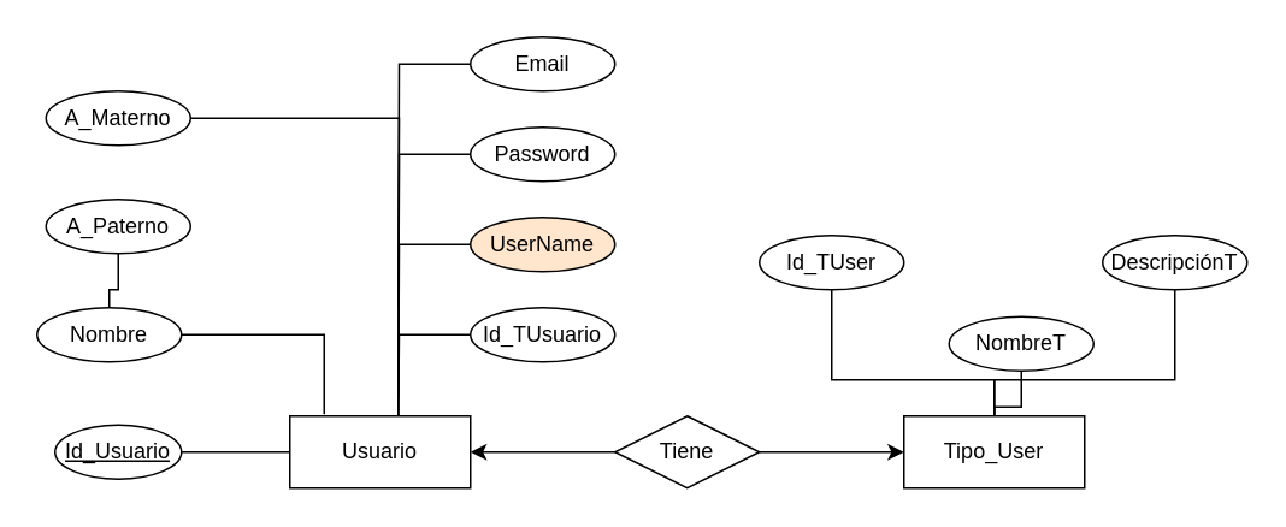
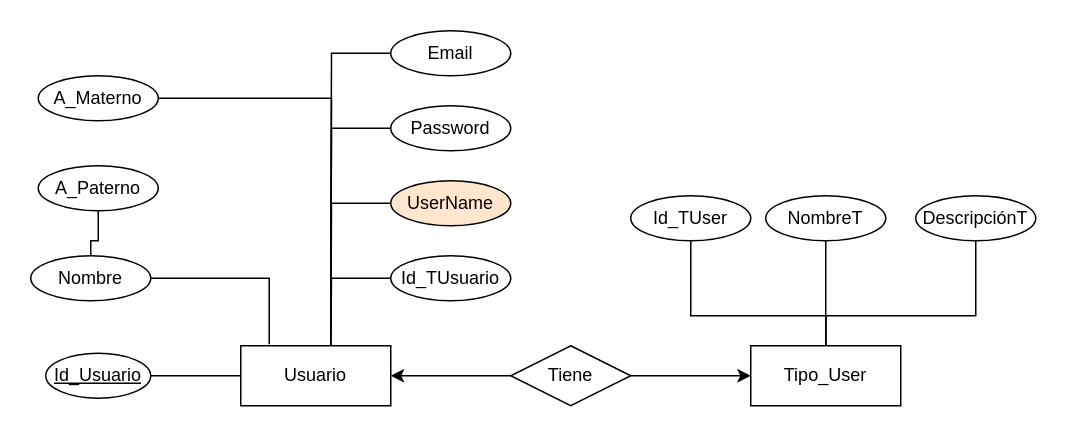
  <mxCell id="0" />
  <mxCell id="1" parent="0" />
  <mxCell id="2" value="Usuario" style="whiteSpace=wrap;html=1;align=center;fillColor=#FFFFFF;" vertex="1" parent="1"><mxGeometry x="160" y="230" width="100" height="40" as="geometry" /></mxCell>
  <mxCell id="3" value="" style="edgeStyle=orthogonalEdgeStyle;rounded=0;orthogonalLoop=1;jettySize=auto;html=1;endArrow=none;endFill=0;" edge="1" parent="1" source="4" target="2"><mxGeometry relative="1" as="geometry" /></mxCell>
  <mxCell id="4" value="Id_Usuario" style="ellipse;whiteSpace=wrap;html=1;align=center;fontStyle=4;" vertex="1" parent="1"><mxGeometry x="30" y="235" width="70" height="30" as="geometry" /></mxCell>
  <mxCell id="5" style="edgeStyle=orthogonalEdgeStyle;rounded=0;orthogonalLoop=1;jettySize=auto;html=1;entryX=0.19;entryY=-0.025;entryDx=0;entryDy=0;entryPerimeter=0;endArrow=none;endFill=0;" edge="1" parent="1" source="6" target="2"><mxGeometry relative="1" as="geometry" /></mxCell>
  <mxCell id="6" value="Nombre" style="ellipse;whiteSpace=wrap;html=1;align=center;" vertex="1" parent="1"><mxGeometry x="20" y="170" width="80" height="30" as="geometry" /></mxCell>
  <mxCell id="7" value="A_Materno" style="ellipse;whiteSpace=wrap;html=1;align=center;" vertex="1" parent="1"><mxGeometry x="25" y="50" width="80" height="30" as="geometry" /></mxCell>
  <mxCell id="8" style="edgeStyle=orthogonalEdgeStyle;rounded=0;orthogonalLoop=1;jettySize=auto;html=1;startArrow=none;startFill=0;endArrow=none;endFill=0;" edge="1" parent="1" source="9" target="6"><mxGeometry relative="1" as="geometry"><mxPoint x="220" y="220" as="targetPoint" /></mxGeometry></mxCell>
  <mxCell id="9" value="A_Paterno" style="ellipse;whiteSpace=wrap;html=1;align=center;" vertex="1" parent="1"><mxGeometry x="25" y="110" width="80" height="30" as="geometry" /></mxCell>
  <mxCell id="10" style="edgeStyle=orthogonalEdgeStyle;rounded=0;orthogonalLoop=1;jettySize=auto;html=1;endArrow=none;endFill=0;" edge="1" parent="1" source="7"><mxGeometry relative="1" as="geometry"><mxPoint x="220" y="230" as="targetPoint" /></mxGeometry></mxCell>
  <mxCell id="11" value="Password" style="ellipse;whiteSpace=wrap;html=1;align=center;" vertex="1" parent="1"><mxGeometry x="260" y="70" width="80" height="30" as="geometry" /></mxCell>
  <mxCell id="12" style="edgeStyle=orthogonalEdgeStyle;rounded=0;orthogonalLoop=1;jettySize=auto;html=1;endArrow=none;endFill=0;" edge="1" parent="1" source="13"><mxGeometry relative="1" as="geometry"><mxPoint x="220" y="230" as="targetPoint" /></mxGeometry></mxCell>
  <mxCell id="13" value="UserName" style="ellipse;whiteSpace=wrap;html=1;align=center;fillColor=#ffe6cc;" vertex="1" parent="1"><mxGeometry x="260" y="120" width="80" height="30" as="geometry" /></mxCell>
  <mxCell id="14" style="edgeStyle=orthogonalEdgeStyle;rounded=0;orthogonalLoop=1;jettySize=auto;html=1;endArrow=none;endFill=0;" edge="1" parent="1" source="15"><mxGeometry relative="1" as="geometry"><mxPoint x="220" y="170" as="targetPoint" /></mxGeometry></mxCell>
  <mxCell id="15" value="Email" style="ellipse;whiteSpace=wrap;html=1;align=center;" vertex="1" parent="1"><mxGeometry x="260" y="20" width="80" height="30" as="geometry" /></mxCell>
  <mxCell id="16" style="edgeStyle=orthogonalEdgeStyle;rounded=0;orthogonalLoop=1;jettySize=auto;html=1;endArrow=none;endFill=0;" edge="1" parent="1" source="17"><mxGeometry relative="1" as="geometry"><mxPoint x="220" y="230" as="targetPoint" /></mxGeometry></mxCell>
  <mxCell id="17" value="Id_TUsuario" style="ellipse;whiteSpace=wrap;html=1;align=center;" vertex="1" parent="1"><mxGeometry x="260" y="170" width="80" height="30" as="geometry" /></mxCell>
  <mxCell id="18" value="Tipo_User" style="whiteSpace=wrap;html=1;align=center;" vertex="1" parent="1"><mxGeometry x="500" y="230" width="100" height="40" as="geometry" /></mxCell>
  <mxCell id="19" style="edgeStyle=orthogonalEdgeStyle;rounded=0;orthogonalLoop=1;jettySize=auto;html=1;exitX=0;exitY=0.5;exitDx=0;exitDy=0;endArrow=none;endFill=0;" edge="1" parent="1" source="11"><mxGeometry relative="1" as="geometry"><mxPoint x="220" y="220" as="targetPoint" /></mxGeometry></mxCell>
  <mxCell id="20" style="edgeStyle=orthogonalEdgeStyle;rounded=0;orthogonalLoop=1;jettySize=auto;html=1;entryX=0.5;entryY=0;entryDx=0;entryDy=0;endArrow=none;endFill=0;" edge="1" parent="1" source="21" target="18"><mxGeometry relative="1" as="geometry"><Array as="points"><mxPoint x="650" y="210" /><mxPoint x="550" y="210" /></Array></mxGeometry></mxCell>
  <mxCell id="21" value="DescripciónT" style="ellipse;whiteSpace=wrap;html=1;align=center;" vertex="1" parent="1"><mxGeometry x="610" y="130" width="80" height="30" as="geometry" /></mxCell>
  <mxCell id="22" style="edgeStyle=orthogonalEdgeStyle;rounded=0;orthogonalLoop=1;jettySize=auto;html=1;entryX=0.5;entryY=0;entryDx=0;entryDy=0;endArrow=none;endFill=0;" edge="1" parent="1" source="23" target="18"><mxGeometry relative="1" as="geometry" /></mxCell>
- <mxCell id="23" value="NombreT" style="ellipse;whiteSpace=wrap;html=1;align=center;" vertex="1" parent="1"><mxGeometry x="525" y="175" width="80" height="30" as="geometry" /></mxCell>
+ <mxCell id="23" value="NombreT" style="ellipse;whiteSpace=wrap;html=1;align=center;" vertex="1" parent="1"><mxGeometry x="510" y="130" width="80" height="30" as="geometry" /></mxCell>
  <mxCell id="24" style="edgeStyle=orthogonalEdgeStyle;rounded=0;orthogonalLoop=1;jettySize=auto;html=1;exitX=0.5;exitY=1;exitDx=0;exitDy=0;entryX=0.5;entryY=0;entryDx=0;entryDy=0;endArrow=none;endFill=0;" edge="1" parent="1" source="25" target="18"><mxGeometry relative="1" as="geometry"><Array as="points"><mxPoint x="460" y="210" /><mxPoint x="550" y="210" /></Array></mxGeometry></mxCell>
  <mxCell id="25" value="Id_TUser" style="ellipse;whiteSpace=wrap;html=1;align=center;" vertex="1" parent="1"><mxGeometry x="420" y="130" width="80" height="30" as="geometry" /></mxCell>
  <mxCell id="26" style="edgeStyle=orthogonalEdgeStyle;rounded=0;orthogonalLoop=1;jettySize=auto;html=1;entryX=0;entryY=0.5;entryDx=0;entryDy=0;" edge="1" parent="1" source="28" target="18"><mxGeometry relative="1" as="geometry" /></mxCell>
  <mxCell id="27" style="edgeStyle=orthogonalEdgeStyle;rounded=0;orthogonalLoop=1;jettySize=auto;html=1;entryX=1;entryY=0.5;entryDx=0;entryDy=0;" edge="1" parent="1" source="28" target="2"><mxGeometry relative="1" as="geometry" /></mxCell>
  <mxCell id="28" value="Tiene" style="shape=rhombus;perimeter=rhombusPerimeter;whiteSpace=wrap;html=1;align=center;" vertex="1" parent="1"><mxGeometry x="340" y="230" width="80" height="40" as="geometry" /></mxCell>
